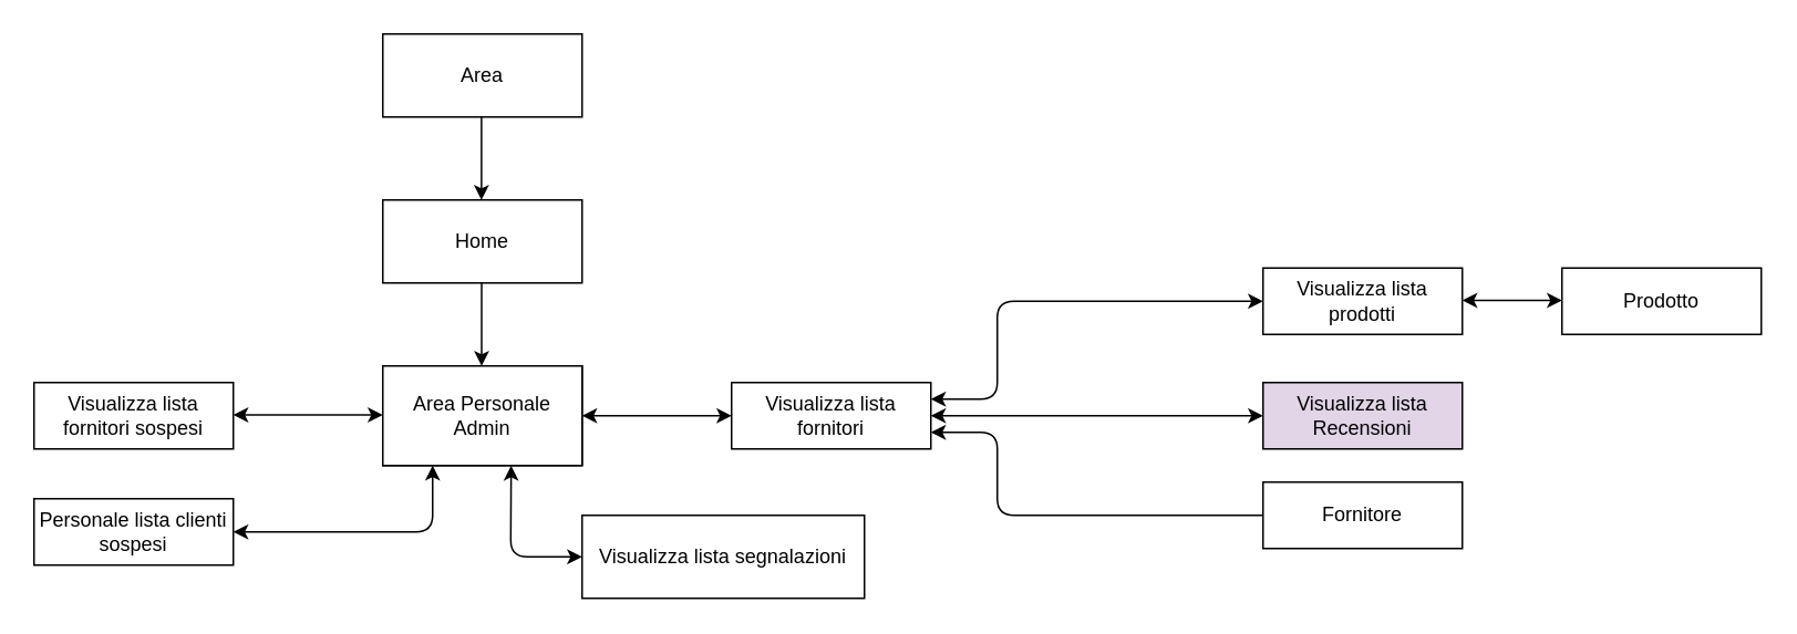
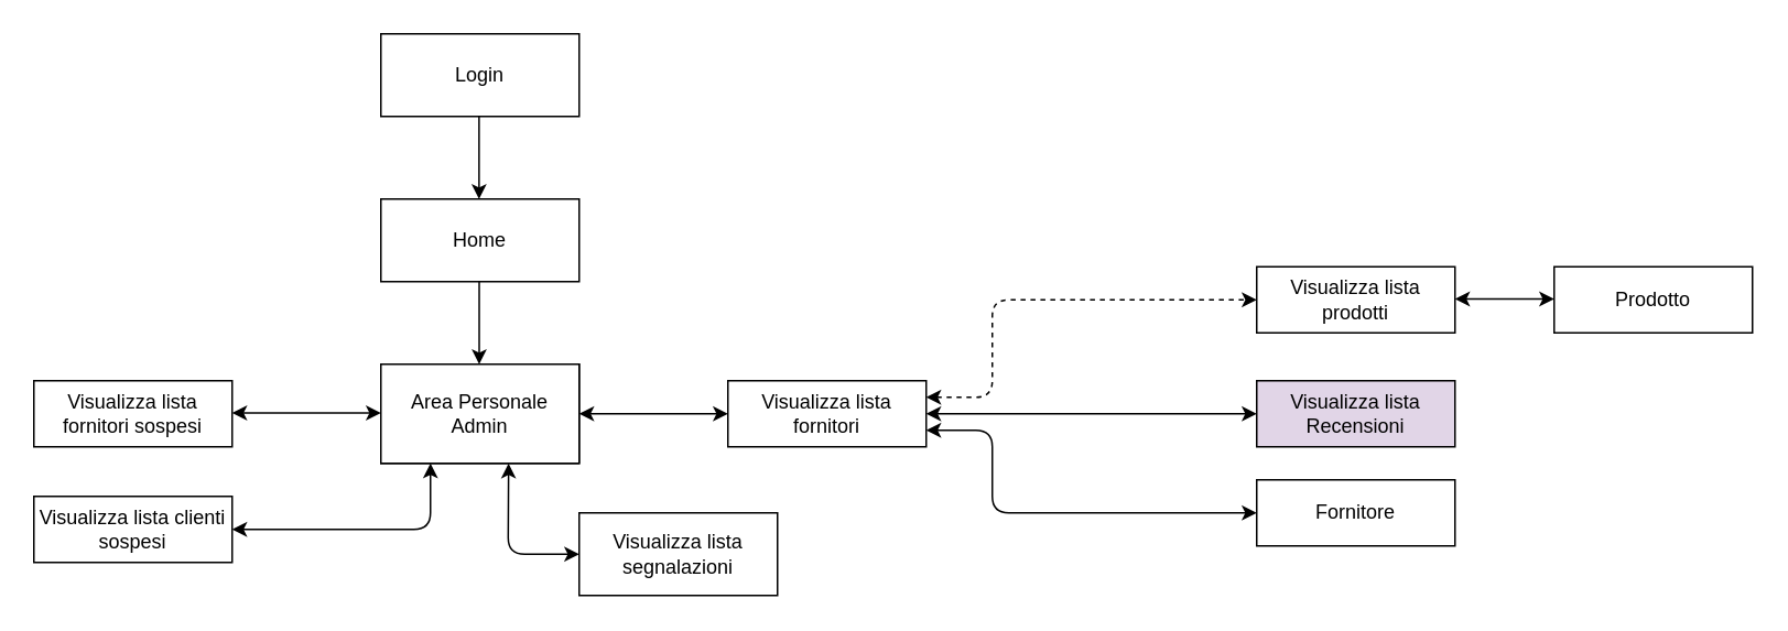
  <mxCell id="0" />
  <mxCell id="1" parent="0" />
- <mxCell id="2" value="Area" style="rounded=0;whiteSpace=wrap;html=1;" parent="1" vertex="1"><mxGeometry x="230" y="20" width="120" height="50" as="geometry" /></mxCell>
+ <mxCell id="2" value="Login" style="rounded=0;whiteSpace=wrap;html=1;" parent="1" vertex="1"><mxGeometry x="230" y="20" width="120" height="50" as="geometry" /></mxCell>
  <mxCell id="3" value="Home" style="rounded=0;whiteSpace=wrap;html=1;" parent="1" vertex="1"><mxGeometry x="230" y="220" width="120" height="60" as="geometry" /></mxCell>
  <mxCell id="4" value="" style="endArrow=classic;html=1;exitX=0.5;exitY=1;exitDx=0;exitDy=0;entryX=0.5;entryY=0;entryDx=0;entryDy=0;" parent="1" edge="1"><mxGeometry width="50" height="50" relative="1" as="geometry"><mxPoint x="289.5" y="170" as="sourcePoint" /><mxPoint x="289.5" y="220" as="targetPoint" /></mxGeometry></mxCell>
  <mxCell id="5" value="Visualizza lista fornitori" style="rounded=0;whiteSpace=wrap;html=1;" parent="1" vertex="1"><mxGeometry x="440" y="230" width="120" height="40" as="geometry" /></mxCell>
  <mxCell id="6" value="Visualizza lista prodotti" style="rounded=0;whiteSpace=wrap;html=1;" parent="1" vertex="1"><mxGeometry x="760" y="161" width="120" height="40" as="geometry" /></mxCell>
  <mxCell id="7" value="" style="endArrow=classic;startArrow=classic;html=1;entryX=0;entryY=0.5;entryDx=0;entryDy=0;" parent="1" target="5" edge="1"><mxGeometry width="50" height="50" relative="1" as="geometry"><mxPoint x="350" y="250" as="sourcePoint" /><mxPoint x="400" y="200" as="targetPoint" /><Array as="points" /></mxGeometry></mxCell>
- <mxCell id="8" value="" style="endArrow=classic;startArrow=classic;html=1;exitX=1;exitY=0.25;exitDx=0;exitDy=0;entryX=0;entryY=0.5;entryDx=0;entryDy=0;" parent="1" source="5" target="6" edge="1"><mxGeometry width="50" height="50" relative="1" as="geometry"><mxPoint x="380" y="400" as="sourcePoint" /><mxPoint x="430" y="350" as="targetPoint" /><Array as="points"><mxPoint x="600" y="240" /><mxPoint x="600" y="181" /></Array></mxGeometry></mxCell>
+ <mxCell id="8" value="" style="endArrow=classic;startArrow=classic;html=1;exitX=1;exitY=0.25;exitDx=0;exitDy=0;entryX=0;entryY=0.5;entryDx=0;entryDy=0;dashed=1;" parent="1" source="5" target="6" edge="1"><mxGeometry width="50" height="50" relative="1" as="geometry"><mxPoint x="380" y="400" as="sourcePoint" /><mxPoint x="430" y="350" as="targetPoint" /><Array as="points"><mxPoint x="600" y="240" /><mxPoint x="600" y="181" /></Array></mxGeometry></mxCell>
  <mxCell id="9" value="Prodotto" style="rounded=0;whiteSpace=wrap;html=1;" parent="1" vertex="1"><mxGeometry x="940" y="161" width="120" height="40" as="geometry" /></mxCell>
  <mxCell id="10" value="" style="endArrow=classic;startArrow=classic;html=1;exitX=1;exitY=0.5;exitDx=0;exitDy=0;entryX=0;entryY=0.5;entryDx=0;entryDy=0;" parent="1" edge="1"><mxGeometry width="50" height="50" relative="1" as="geometry"><mxPoint x="880" y="180.5" as="sourcePoint" /><mxPoint x="940" y="180.5" as="targetPoint" /><Array as="points" /></mxGeometry></mxCell>
  <mxCell id="11" value="Fornitore" style="rounded=0;whiteSpace=wrap;html=1;" parent="1" vertex="1"><mxGeometry x="760" y="290" width="120" height="40" as="geometry" /></mxCell>
- <mxCell id="12" value="" style="endArrow=none;startArrow=classic;html=1;exitX=1;exitY=0.75;exitDx=0;exitDy=0;entryX=0;entryY=0.5;entryDx=0;entryDy=0;" parent="1" source="5" target="11" edge="1"><mxGeometry width="50" height="50" relative="1" as="geometry"><mxPoint x="540" y="360" as="sourcePoint" /><mxPoint x="590" y="450" as="targetPoint" /><Array as="points"><mxPoint x="600" y="260" /><mxPoint x="600" y="310" /></Array></mxGeometry></mxCell>
- <mxCell id="13" value="Visualizza lista segnalazioni" style="rounded=0;whiteSpace=wrap;html=1;" parent="1" vertex="1"><mxGeometry x="350" y="310" width="170" height="50" as="geometry" /></mxCell>
+ <mxCell id="12" value="" style="endArrow=classic;startArrow=classic;html=1;exitX=1;exitY=0.75;exitDx=0;exitDy=0;entryX=0;entryY=0.5;entryDx=0;entryDy=0;" parent="1" source="5" target="11" edge="1"><mxGeometry width="50" height="50" relative="1" as="geometry"><mxPoint x="540" y="360" as="sourcePoint" /><mxPoint x="590" y="450" as="targetPoint" /><Array as="points"><mxPoint x="600" y="260" /><mxPoint x="600" y="310" /></Array></mxGeometry></mxCell>
+ <mxCell id="13" value="Visualizza lista segnalazioni" style="rounded=0;whiteSpace=wrap;html=1;" parent="1" vertex="1"><mxGeometry x="350" y="310" width="120" height="50" as="geometry" /></mxCell>
  <mxCell id="14" value="Visualizza lista Recensioni" style="rounded=0;whiteSpace=wrap;html=1;fillColor=#e1d5e7;" parent="1" vertex="1"><mxGeometry x="760" y="230" width="120" height="40" as="geometry" /></mxCell>
  <mxCell id="15" value="" style="endArrow=classic;startArrow=classic;html=1;entryX=0;entryY=0.5;entryDx=0;entryDy=0;exitX=0.644;exitY=1.001;exitDx=0;exitDy=0;exitPerimeter=0;" parent="1" source="3" target="13" edge="1"><mxGeometry width="50" height="50" relative="1" as="geometry"><mxPoint x="230" y="354.79" as="sourcePoint" /><mxPoint x="310" y="354.29" as="targetPoint" /><Array as="points"><mxPoint x="307" y="335" /></Array></mxGeometry></mxCell>
- <mxCell id="16" value="Personale lista clienti sospesi" style="rounded=0;whiteSpace=wrap;html=1;" vertex="1" parent="1"><mxGeometry x="20" y="300" width="120" height="40" as="geometry" /></mxCell>
+ <mxCell id="16" value="Visualizza lista clienti sospesi" style="rounded=0;whiteSpace=wrap;html=1;" vertex="1" parent="1"><mxGeometry x="20" y="300" width="120" height="40" as="geometry" /></mxCell>
  <mxCell id="17" value="" style="endArrow=classic;startArrow=classic;html=1;entryX=0;entryY=0.5;entryDx=0;entryDy=0;" edge="1" parent="1"><mxGeometry width="50" height="50" relative="1" as="geometry"><mxPoint x="140" y="249.5" as="sourcePoint" /><mxPoint x="230" y="249.5" as="targetPoint" /><Array as="points" /></mxGeometry></mxCell>
  <mxCell id="18" value="Visualizza lista fornitori sospesi" style="rounded=0;whiteSpace=wrap;html=1;" vertex="1" parent="1"><mxGeometry x="20" y="230" width="120" height="40" as="geometry" /></mxCell>
  <mxCell id="19" value="" style="endArrow=classic;startArrow=classic;html=1;entryX=1;entryY=0.5;entryDx=0;entryDy=0;exitX=0.25;exitY=1;exitDx=0;exitDy=0;" edge="1" parent="1" source="3" target="16"><mxGeometry width="50" height="50" relative="1" as="geometry"><mxPoint x="250" y="320" as="sourcePoint" /><mxPoint x="470" y="300" as="targetPoint" /><Array as="points"><mxPoint x="260" y="320" /></Array></mxGeometry></mxCell>
  <mxCell id="20" value="Area Personale Admin" style="rounded=0;whiteSpace=wrap;html=1;" vertex="1" parent="1"><mxGeometry x="230" y="220" width="120" height="60" as="geometry" /></mxCell>
  <mxCell id="21" value="Home" style="rounded=0;whiteSpace=wrap;html=1;" vertex="1" parent="1"><mxGeometry x="230" y="120" width="120" height="50" as="geometry" /></mxCell>
  <mxCell id="22" value="" style="endArrow=classic;html=1;exitX=0.5;exitY=1;exitDx=0;exitDy=0;entryX=0.5;entryY=0;entryDx=0;entryDy=0;" edge="1" parent="1"><mxGeometry width="50" height="50" relative="1" as="geometry"><mxPoint x="289.41" y="70" as="sourcePoint" /><mxPoint x="289.41" y="120" as="targetPoint" /></mxGeometry></mxCell>
  <mxCell id="23" value="" style="endArrow=classic;startArrow=classic;html=1;entryX=0;entryY=0.5;entryDx=0;entryDy=0;" edge="1" parent="1" target="14"><mxGeometry width="50" height="50" relative="1" as="geometry"><mxPoint x="560" y="250" as="sourcePoint" /><mxPoint x="670" y="270" as="targetPoint" /></mxGeometry></mxCell>
